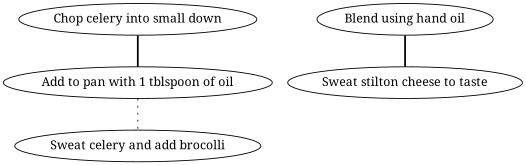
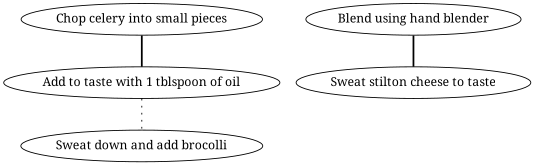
  graph {
    fontname="Noto Serif"
    node [fontname="Noto Serif"]
    edge [fontname="Noto Serif" style=bold weight=1.0]
-   "Chop celery into small pieces" [label="Chop celery into small down"]
-   "Add to pan with 1 tblspoon of oil"
-   "Sweat down and add brocolli" [label="Sweat celery and add brocolli"]
+   "Chop celery into small pieces"
+   "Add to pan with 1 tblspoon of oil" [label="Add to taste with 1 tblspoon of oil"]
+   "Sweat down and add brocolli"
    n4 [label="Sweat stilton cheese to taste"]
-   "Blend using hand blender" [label="Blend using hand oil"]
+   "Blend using hand blender"
    "Chop celery into small pieces" -- "Add to pan with 1 tblspoon of oil"
    "Add to pan with 1 tblspoon of oil" -- "Sweat down and add brocolli" [style=dotted]
    "Blend using hand blender" -- n4
  }
